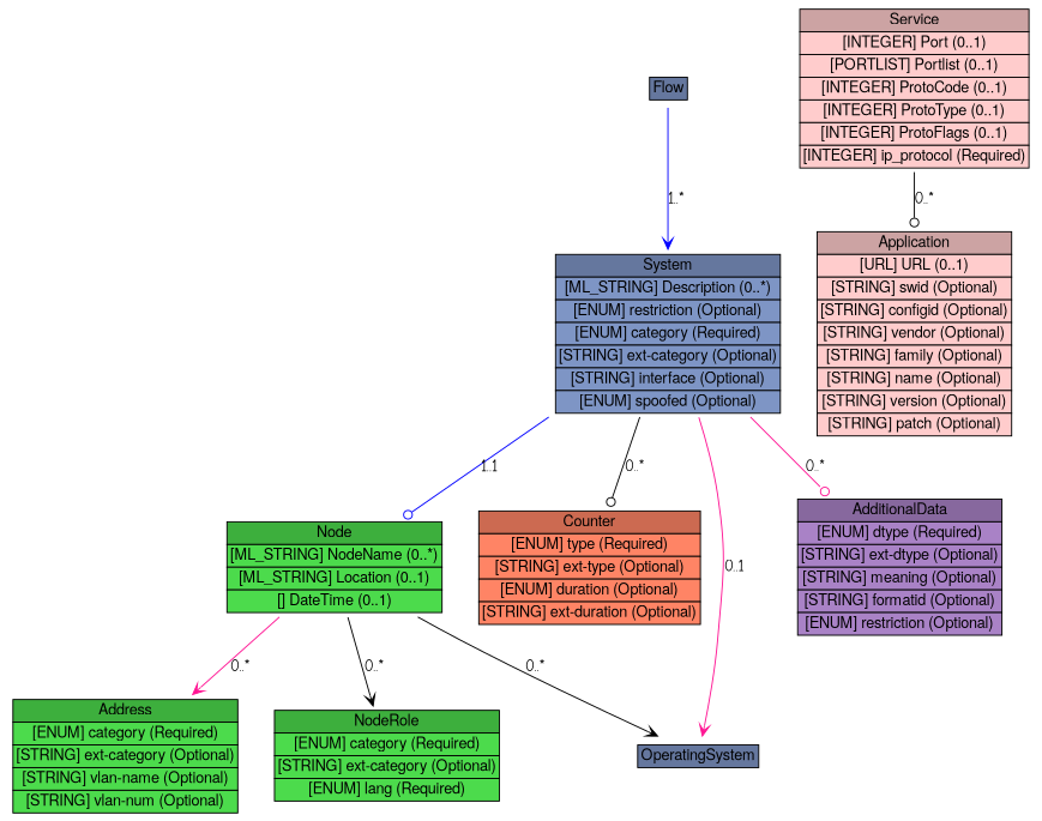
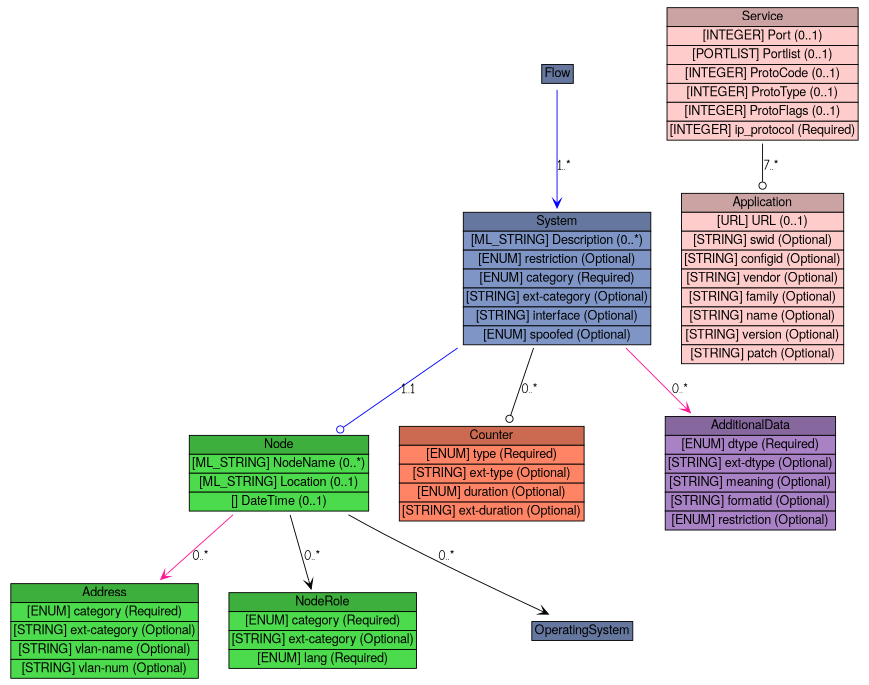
  digraph {
    fontname="Comic Neue"
    rankdir=TB
    node [fontname="Comic Neue" shape=plaintext]
    edge [arrowhead=vee color=black fontname="Comic Neue"]
    n1 [height=0.5 label=<<table BORDER="0" CELLBORDER="1" CELLSPACING="0"> <tr> <td BGCOLOR="#65779e" HREF="/idmef_parser/IODEFv1/Flow.html" TITLE="The Flow class groups related the source and target hosts. "><FONT FACE="Nimbus Sans L">Flow</FONT></td> </tr>" %</table>> width=0.75]
    n2 [height=2.1528 label=<<table BORDER="0" CELLBORDER="1" CELLSPACING="0"> <tr> <td BGCOLOR="#65779e" HREF="/idmef_parser/IODEFv1/System.html" TITLE="The System class describes a system or network involved in an event. The systems or networks represented by this class are categorized according to the role they played in the incident through the category attribute. The value of this category attribute dictates the semantics of the aggregated classes in the System class. If the category attribute has a value of &quot;source&quot;, then the aggregated classes denote the machine and service from which the activity is originating. With a category attribute value of &quot;target&quot; or &quot;intermediary&quot;, then the machine or service is the one targeted in the activity. A value of &quot;sensor&quot; dictates that this System was part of an instrumentation to monitor the network. "><FONT FACE="Nimbus Sans L">System</FONT></td> </tr>" %<tr><td BGCOLOR="#7e95c5"  HREF="/idmef_parser/IODEFv1/System.html" TITLE="A free-form text description of the System."><FONT FACE="Nimbus Sans L">[ML_STRING] Description (0..*)</FONT></td></tr>%<tr><td BGCOLOR="#7e95c5"  HREF="/idmef_parser/IODEFv1/System.html" TITLE="This attribute is defined in Section 3.2."><FONT FACE="Nimbus Sans L">[ENUM] restriction (Optional)</FONT></td></tr>%<tr><td BGCOLOR="#7e95c5"  HREF="/idmef_parser/IODEFv1/System.html" TITLE="Classifies the role the host or network played in the incident.  The possible values are:"><FONT FACE="Nimbus Sans L">[ENUM] category (Required)</FONT></td></tr>%<tr><td BGCOLOR="#7e95c5"  HREF="/idmef_parser/IODEFv1/System.html" TITLE="A means by which to extend the category attribute.  See Section 5.1."><FONT FACE="Nimbus Sans L">[STRING] ext-category (Optional)</FONT></td></tr>%<tr><td BGCOLOR="#7e95c5"  HREF="/idmef_parser/IODEFv1/System.html" TITLE="Specifies the interface on which the event(s) on this System originated.  If the Node class specifies a network rather than a host, this attribute has no meaning."><FONT FACE="Nimbus Sans L">[STRING] interface (Optional)</FONT></td></tr>%<tr><td BGCOLOR="#7e95c5"  HREF="/idmef_parser/IODEFv1/System.html" TITLE="An indication of confidence in whether this System was the true target or attacking host.  The permitted values for this attribute are shown below.  The default value is &quot;unknown&quot;."><FONT FACE="Nimbus Sans L">[ENUM] spoofed (Optional)</FONT></td></tr>%</table>> width=3.0833]
    n3 [height=1.2778 label=<<table BORDER="0" CELLBORDER="1" CELLSPACING="0"> <tr> <td BGCOLOR="#3daf3d" HREF="/idmef_parser/IODEFv1/Node.html" TITLE="The Node class names a system (e.g., PC, router) or network. "><FONT FACE="Nimbus Sans L">Node</FONT></td> </tr>" %<tr><td BGCOLOR="#4cdb4c"  HREF="/idmef_parser/IODEFv1/Node.html" TITLE="The name of the Node (e.g., fully qualified domain name).  This information MUST be provided if no Address information is given."><FONT FACE="Nimbus Sans L">[ML_STRING] NodeName (0..*)</FONT></td></tr>%<tr><td BGCOLOR="#4cdb4c"  HREF="/idmef_parser/IODEFv1/Node.html" TITLE="A free-from description of the physical location of the equipment."><FONT FACE="Nimbus Sans L">[ML_STRING] Location (0..1)</FONT></td></tr>%<tr><td BGCOLOR="#4cdb4c"  HREF="/idmef_parser/IODEFv1/Node.html" TITLE="A timestamp of when the resolution between the name and address was performed.  This information SHOULD be provided if both an Address and NodeName are specified."><FONT FACE="Nimbus Sans L">[] DateTime (0..1)</FONT></td></tr>%</table>> width=2.9583]
    n4 [height=1.5694 label=<<table BORDER="0" CELLBORDER="1" CELLSPACING="0"> <tr> <td BGCOLOR="#cc6a51" HREF="/idmef_parser/IODEFv1/Counter.html" TITLE="The Counter class summarize multiple occurrences of some event, or conveys counts or rates on various features (e.g., packets, sessions, events). "><FONT FACE="Nimbus Sans L">Counter</FONT></td> </tr>" %<tr><td BGCOLOR="#ff8465"  HREF="/idmef_parser/IODEFv1/Counter.html" TITLE="Specifies the units of the element content."><FONT FACE="Nimbus Sans L">[ENUM] type (Required)</FONT></td></tr>%<tr><td BGCOLOR="#ff8465"  HREF="/idmef_parser/IODEFv1/Counter.html" TITLE="A means by which to extend the type attribute. See Section 5.1."><FONT FACE="Nimbus Sans L">[STRING] ext-type (Optional)</FONT></td></tr>%<tr><td BGCOLOR="#ff8465"  HREF="/idmef_parser/IODEFv1/Counter.html" TITLE="If present, the Counter class represents a rate rather than a count over the entire event.  In that case, this attribute specifies the denominator of the rate (where the type attribute specified the nominator).  The possible values of this attribute are defined in Section 3.10.2"><FONT FACE="Nimbus Sans L">[ENUM] duration (Optional)</FONT></td></tr>%<tr><td BGCOLOR="#ff8465"  HREF="/idmef_parser/IODEFv1/Counter.html" TITLE="A means by which to extend the duration attribute.  See Section 5.1."><FONT FACE="Nimbus Sans L">[STRING] ext-duration (Optional)</FONT></td></tr>%</table>> width=3.0417]
    n5 [height=0.5 label=<<table BORDER="0" CELLBORDER="1" CELLSPACING="0"> <tr> <td BGCOLOR="#65779e" HREF="/idmef_parser/IODEFv1/OperatingSystem.html" TITLE="The OperatingSystem class describes the operating system running on a System. The definition is identical to the Application class (Section 3.17.1). "><FONT FACE="Nimbus Sans L">OperatingSystem</FONT></td> </tr>" %</table>> width=1.7778]
    n6 [height=1.8611 label=<<table BORDER="0" CELLBORDER="1" CELLSPACING="0"> <tr> <td BGCOLOR="#87689e" HREF="/idmef_parser/IODEFv1/AdditionalData.html" TITLE="The AdditionalData class serves as an extension mechanism for information not otherwise represented in the data model. For relatively simple information, atomic data types (e.g., integers, strings) are provided with a mechanism to annotate their meaning. The class can also be used to extend the data model (and the associated Schema) to support proprietary extensions by encapsulating entire XML documents conforming to another Schema (e.g., IDMEF). A detailed discussion for extending the data model and the schema can be found in Section 5. "><FONT FACE="Nimbus Sans L">AdditionalData</FONT></td> </tr>" %<tr><td BGCOLOR="#a982c6"  HREF="/idmef_parser/IODEFv1/AdditionalData.html" TITLE="The data type of the element content.  The permitted values for this attribute are shown below.  The default value is &quot;string&quot;."><FONT FACE="Nimbus Sans L">[ENUM] dtype (Required)</FONT></td></tr>%<tr><td BGCOLOR="#a982c6"  HREF="/idmef_parser/IODEFv1/AdditionalData.html" TITLE="A means by which to extend the dtype attribute.  See Section 5.1."><FONT FACE="Nimbus Sans L">[STRING] ext-dtype (Optional)</FONT></td></tr>%<tr><td BGCOLOR="#a982c6"  HREF="/idmef_parser/IODEFv1/AdditionalData.html" TITLE="A free-form description of the element content."><FONT FACE="Nimbus Sans L">[STRING] meaning (Optional)</FONT></td></tr>%<tr><td BGCOLOR="#a982c6"  HREF="/idmef_parser/IODEFv1/AdditionalData.html" TITLE="An identifier referencing the format and semantics of the element content."><FONT FACE="Nimbus Sans L">[STRING] formatid (Optional)</FONT></td></tr>%<tr><td BGCOLOR="#a982c6"  HREF="/idmef_parser/IODEFv1/AdditionalData.html" TITLE="This attribute has been defined in Section 3.2."><FONT FACE="Nimbus Sans L">[ENUM] restriction (Optional)</FONT></td></tr>%</table>> width=2.8194]
    n7 [height=1.5694 label=<<table BORDER="0" CELLBORDER="1" CELLSPACING="0"> <tr> <td BGCOLOR="#3daf3d" HREF="/idmef_parser/IODEFv1/Address.html" TITLE="The Address class represents a hardware (layer-2), network (layer-3), or application (layer-7) address. "><FONT FACE="Nimbus Sans L">Address</FONT></td> </tr>" %<tr><td BGCOLOR="#4cdb4c"  HREF="/idmef_parser/IODEFv1/Address.html" TITLE="The type of address represented.  The permitted values for this attribute are shown below.  The default value is &quot;ipv4-addr&quot;."><FONT FACE="Nimbus Sans L">[ENUM] category (Required)</FONT></td></tr>%<tr><td BGCOLOR="#4cdb4c"  HREF="/idmef_parser/IODEFv1/Address.html" TITLE="A means by which to extend the category attribute.  See Section 5.1."><FONT FACE="Nimbus Sans L">[STRING] ext-category (Optional)</FONT></td></tr>%<tr><td BGCOLOR="#4cdb4c"  HREF="/idmef_parser/IODEFv1/Address.html" TITLE="The name of the Virtual LAN to which the address belongs."><FONT FACE="Nimbus Sans L">[STRING] vlan-name (Optional)</FONT></td></tr>%<tr><td BGCOLOR="#4cdb4c"  HREF="/idmef_parser/IODEFv1/Address.html" TITLE="The number of the Virtual LAN to which the address belongs."><FONT FACE="Nimbus Sans L">[STRING] vlan-num (Optional)</FONT></td></tr>%</table>> width=3.0833]
    n8 [height=1.2778 label=<<table BORDER="0" CELLBORDER="1" CELLSPACING="0"> <tr> <td BGCOLOR="#3daf3d" HREF="/idmef_parser/IODEFv1/NodeRole.html" TITLE="The NodeRole class describes the intended function performed by a particular host. "><FONT FACE="Nimbus Sans L">NodeRole</FONT></td> </tr>" %<tr><td BGCOLOR="#4cdb4c"  HREF="/idmef_parser/IODEFv1/NodeRole.html" TITLE="Functionality provided by a node."><FONT FACE="Nimbus Sans L">[ENUM] category (Required)</FONT></td></tr>%<tr><td BGCOLOR="#4cdb4c"  HREF="/idmef_parser/IODEFv1/NodeRole.html" TITLE="A means by which to extend the category attribute.  See Section 5.1."><FONT FACE="Nimbus Sans L">[STRING] ext-category (Optional)</FONT></td></tr>%<tr><td BGCOLOR="#4cdb4c"  HREF="/idmef_parser/IODEFv1/NodeRole.html" TITLE="A valid language code per RFC 4646 [7] constrained by the definition of &quot;xs:language&quot;.  The interpretation of this code is described in Section 6."><FONT FACE="Nimbus Sans L">[ENUM] lang (Required)</FONT></td></tr>%</table>> width=3.0833]
    n9 [height=2.1528 label=<<table BORDER="0" CELLBORDER="1" CELLSPACING="0"> <tr> <td BGCOLOR="#cca3a3" HREF="/idmef_parser/IODEFv1/Service.html" TITLE="The Service class describes a network service of a host or network. The service is identified by specific port or list of ports, along with the application listening on that port. "><FONT FACE="Nimbus Sans L">Service</FONT></td> </tr>" %<tr><td BGCOLOR="#FFCCCC"  HREF="/idmef_parser/IODEFv1/Service.html" TITLE="A port number."><FONT FACE="Nimbus Sans L">[INTEGER] Port (0..1)</FONT></td></tr>%<tr><td BGCOLOR="#FFCCCC"  HREF="/idmef_parser/IODEFv1/Service.html" TITLE="A list of port numbers formatted according to Section 2.10."><FONT FACE="Nimbus Sans L">[PORTLIST] Portlist (0..1)</FONT></td></tr>%<tr><td BGCOLOR="#FFCCCC"  HREF="/idmef_parser/IODEFv1/Service.html" TITLE="A layer-4 protocol-specific code field (e.g., ICMP code field)."><FONT FACE="Nimbus Sans L">[INTEGER] ProtoCode (0..1)</FONT></td></tr>%<tr><td BGCOLOR="#FFCCCC"  HREF="/idmef_parser/IODEFv1/Service.html" TITLE="A layer-4 protocol specific type field (e.g., ICMP type field)."><FONT FACE="Nimbus Sans L">[INTEGER] ProtoType (0..1)</FONT></td></tr>%<tr><td BGCOLOR="#FFCCCC"  HREF="/idmef_parser/IODEFv1/Service.html" TITLE="A layer-4 protocol specific flag field (e.g., TCP flag field)."><FONT FACE="Nimbus Sans L">[INTEGER] ProtoFlags (0..1)</FONT></td></tr>%<tr><td BGCOLOR="#FFCCCC"  HREF="/idmef_parser/IODEFv1/Service.html" TITLE="The IANA protocol number."><FONT FACE="Nimbus Sans L">[INTEGER] ip_protocol (Required)</FONT></td></tr>%</table>> width=3.1667]
    n10 [height=2.7361 label=<<table BORDER="0" CELLBORDER="1" CELLSPACING="0"> <tr> <td BGCOLOR="#cca3a3" HREF="/idmef_parser/IODEFv1/Application.html" TITLE="The Application class describes an application running on a System providing a Service. "><FONT FACE="Nimbus Sans L">Application</FONT></td> </tr>" %<tr><td BGCOLOR="#FFCCCC"  HREF="/idmef_parser/IODEFv1/Application.html" TITLE="A URL describing the application."><FONT FACE="Nimbus Sans L">[URL] URL (0..1)</FONT></td></tr>%<tr><td BGCOLOR="#FFCCCC"  HREF="/idmef_parser/IODEFv1/Application.html" TITLE="An identifier that can be used to reference this software."><FONT FACE="Nimbus Sans L">[STRING] swid (Optional)</FONT></td></tr>%<tr><td BGCOLOR="#FFCCCC"  HREF="/idmef_parser/IODEFv1/Application.html" TITLE="An identifier that can be used to reference a particular configuration of this software."><FONT FACE="Nimbus Sans L">[STRING] configid (Optional)</FONT></td></tr>%<tr><td BGCOLOR="#FFCCCC"  HREF="/idmef_parser/IODEFv1/Application.html" TITLE="Vendor name of the software."><FONT FACE="Nimbus Sans L">[STRING] vendor (Optional)</FONT></td></tr>%<tr><td BGCOLOR="#FFCCCC"  HREF="/idmef_parser/IODEFv1/Application.html" TITLE="Family of the software."><FONT FACE="Nimbus Sans L">[STRING] family (Optional)</FONT></td></tr>%<tr><td BGCOLOR="#FFCCCC"  HREF="/idmef_parser/IODEFv1/Application.html" TITLE="Name of the software."><FONT FACE="Nimbus Sans L">[STRING] name (Optional)</FONT></td></tr>%<tr><td BGCOLOR="#FFCCCC"  HREF="/idmef_parser/IODEFv1/Application.html" TITLE="Version of the software."><FONT FACE="Nimbus Sans L">[STRING] version (Optional)</FONT></td></tr>%<tr><td BGCOLOR="#FFCCCC"  HREF="/idmef_parser/IODEFv1/Application.html" TITLE="Patch or service pack level of the software."><FONT FACE="Nimbus Sans L">[STRING] patch (Optional)</FONT></td></tr>%</table>> width=2.7083]
    n1 -> n2 [color=blue label="1..*"]
    n2 -> n3 [arrowhead=odot color=blue label="1..1"]
    n2 -> n4 [arrowhead=odot label="0..*"]
-   n2 -> n5 [color=deeppink label="0..1"]
-   n2 -> n6 [arrowhead=odot color=deeppink label="0..*"]
+   n2 -> n6 [color=deeppink label="0..*"]
    n3 -> n5 [label="0..*"]
    n3 -> n7 [color=deeppink label="0..*"]
    n3 -> n8 [label="0..*"]
-   n9 -> n10 [arrowhead=odot label="0..*"]
+   n9 -> n10 [arrowhead=odot label="7..*"]
  }
